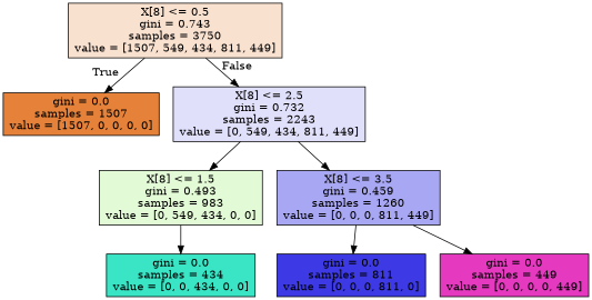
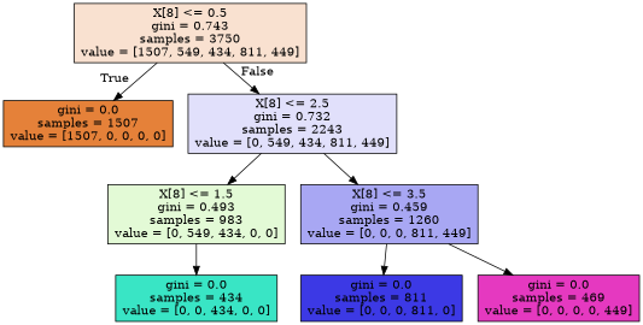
  digraph {
    node [color=black shape=box style=filled]
    n1 [fillcolor="#f9e1d0" label="X[8] <= 0.5\ngini = 0.743\nsamples = 3750\nvalue = [1507, 549, 434, 811, 449]"]
    n2 [fillcolor="#e58139" label="gini = 0.0\nsamples = 1507\nvalue = [1507, 0, 0, 0, 0]"]
    n3 [fillcolor="#e1e0fb" label="X[8] <= 2.5\ngini = 0.732\nsamples = 2243\nvalue = [0, 549, 434, 811, 449]"]
    n4 [fillcolor="#e3fad6" label="X[8] <= 1.5\ngini = 0.493\nsamples = 983\nvalue = [0, 549, 434, 0, 0]"]
    n5 [fillcolor="#a8a7f3" label="X[8] <= 3.5\ngini = 0.459\nsamples = 1260\nvalue = [0, 0, 0, 811, 449]"]
    n6 [fillcolor="#39e5c5" label="gini = 0.0\nsamples = 434\nvalue = [0, 0, 434, 0, 0]"]
    n7 [fillcolor="#3c39e5" label="gini = 0.0\nsamples = 811\nvalue = [0, 0, 0, 811, 0]"]
-   n8 [fillcolor="#e539c0" label="gini = 0.0\nsamples = 449\nvalue = [0, 0, 0, 0, 449]"]
+   n8 [fillcolor="#e539c0" label="gini = 0.0\nsamples = 469\nvalue = [0, 0, 0, 0, 449]"]
    n1 -> n2 [headlabel=True labelangle=45 labeldistance=2.5]
    n1 -> n3 [headlabel=False labelangle=-45 labeldistance=2.5]
    n3 -> n4
    n3 -> n5
    n4 -> n6
    n5 -> n7
    n5 -> n8
  }
